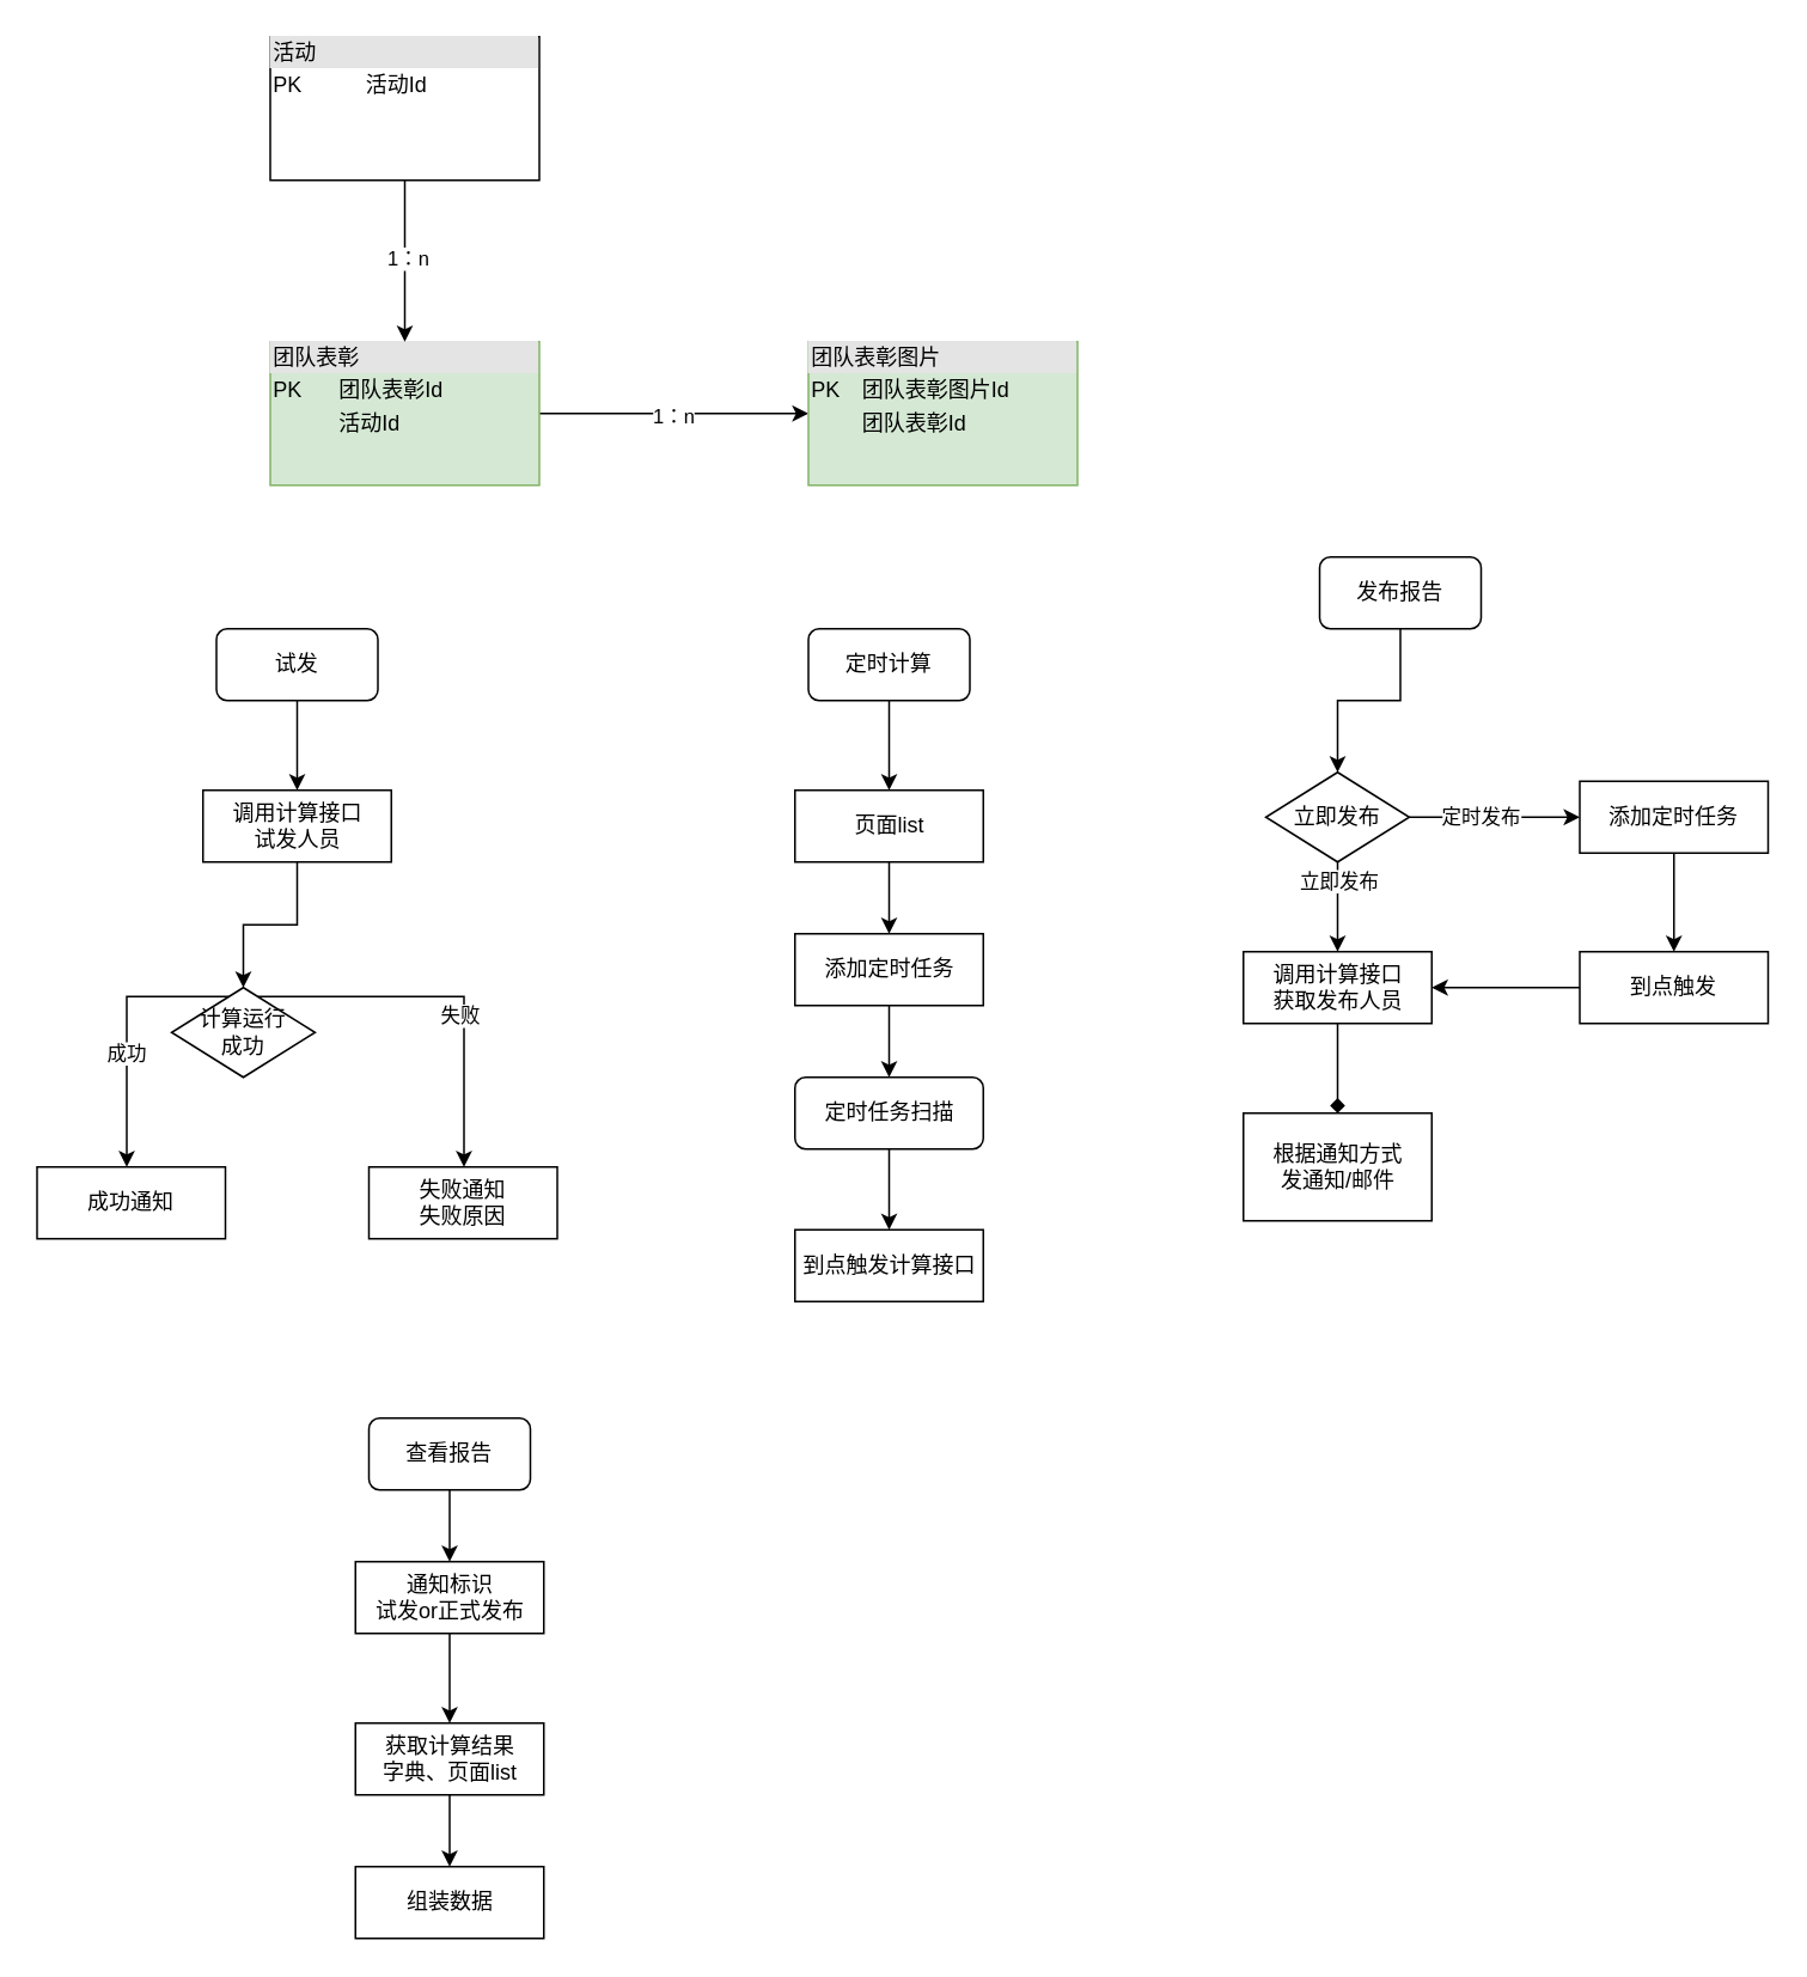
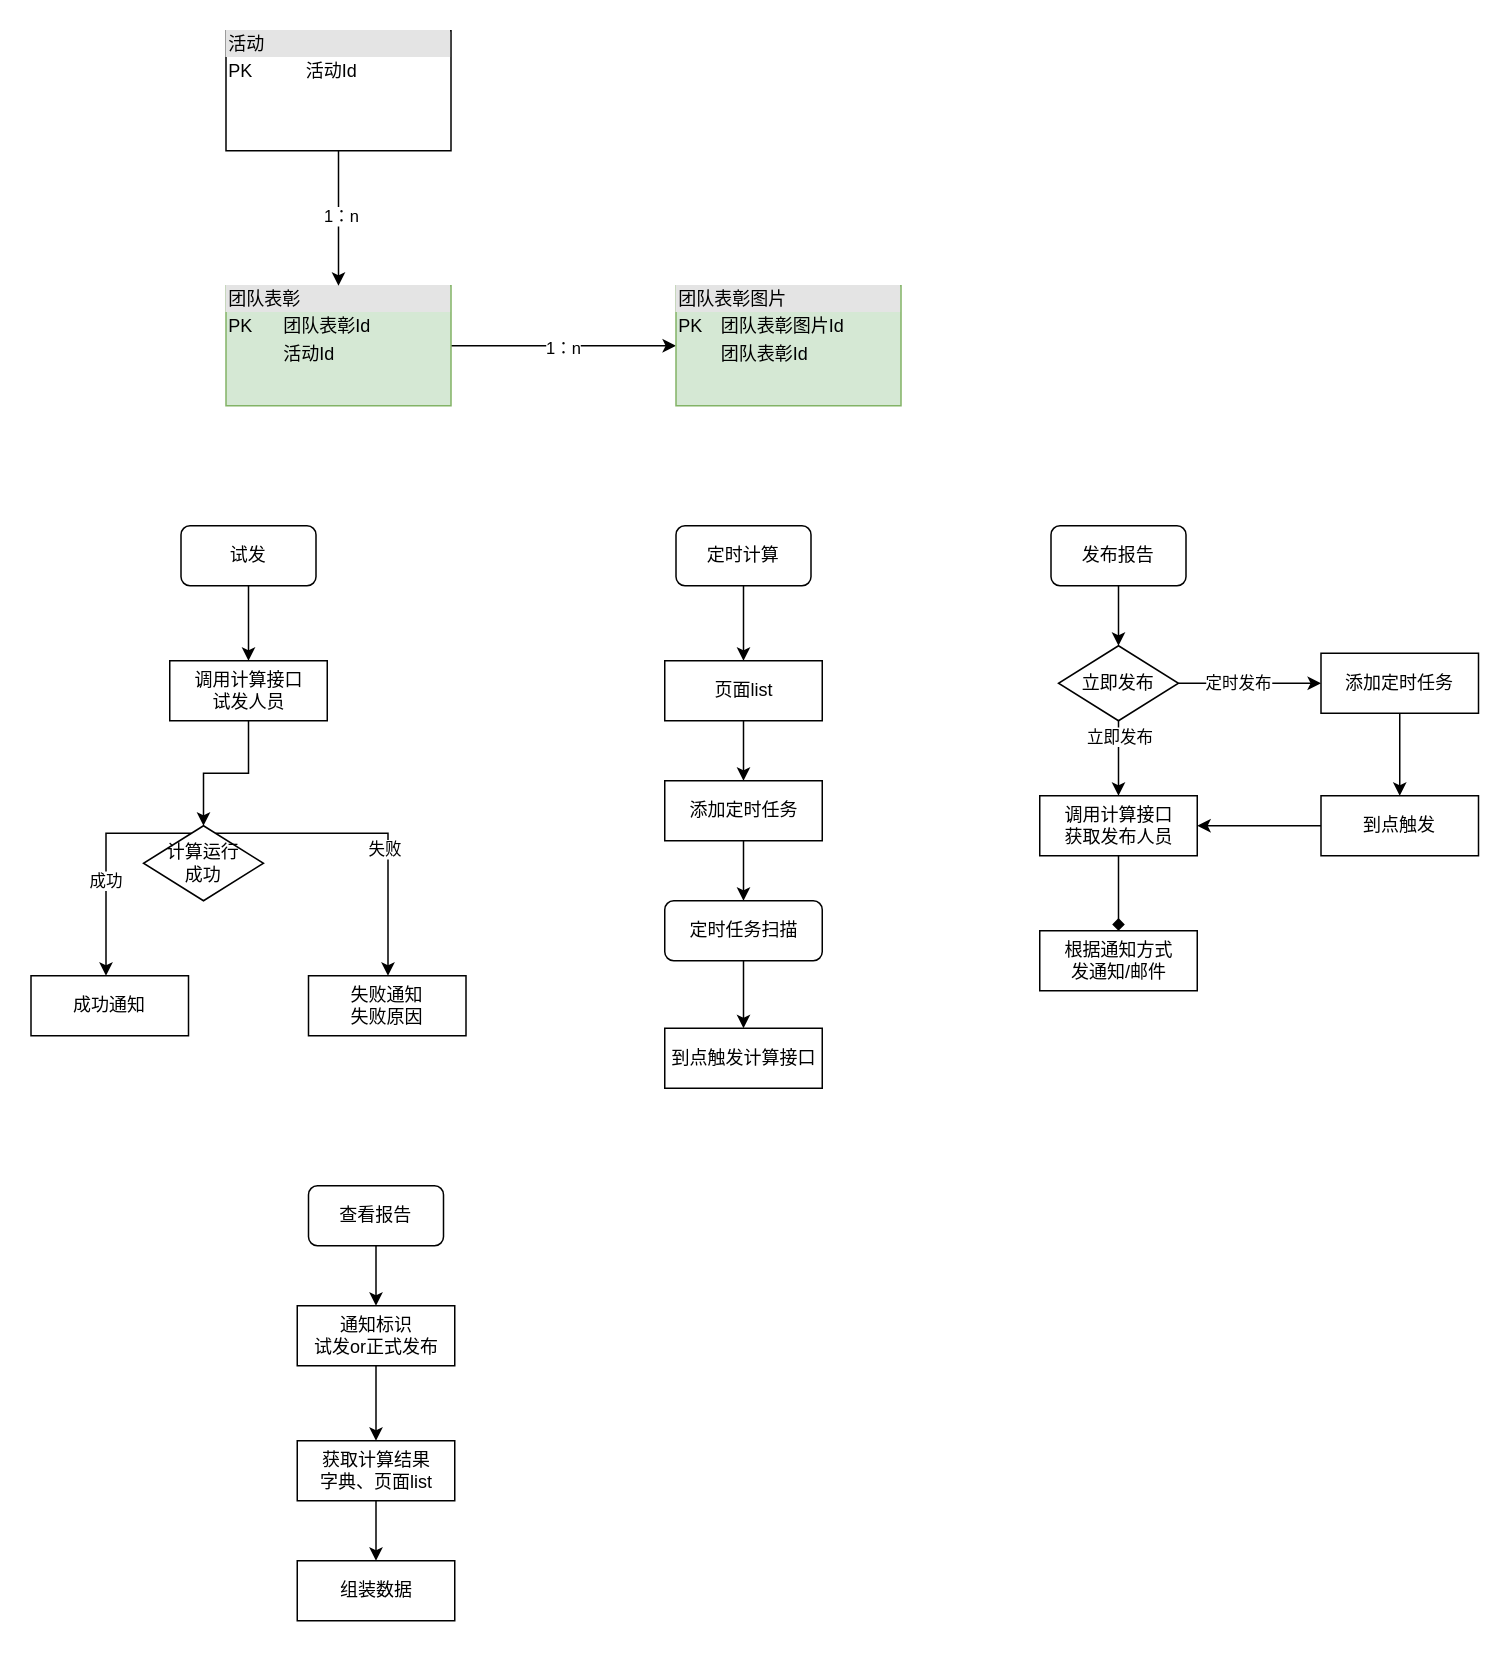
  <mxCell id="0" />
  <mxCell id="1" parent="0" />
  <mxCell id="2" style="edgeStyle=orthogonalEdgeStyle;rounded=0;orthogonalLoop=1;jettySize=auto;html=1;entryX=0;entryY=0.5;entryDx=0;entryDy=0;" parent="1" source="4" target="5" edge="1"><mxGeometry relative="1" as="geometry" /></mxCell>
  <mxCell id="3" value="1：n" style="edgeLabel;html=1;align=center;verticalAlign=middle;resizable=0;points=[];" parent="2" vertex="1" connectable="0"><mxGeometry x="-0.016" y="-1" relative="1" as="geometry"><mxPoint as="offset" /></mxGeometry></mxCell>
  <mxCell id="4" value="&lt;div style=&quot;box-sizing:border-box;width:100%;background:#e4e4e4;padding:2px;&quot;&gt;团队表彰&lt;/div&gt;&lt;table style=&quot;width:100%;font-size:1em;&quot; cellpadding=&quot;2&quot; cellspacing=&quot;0&quot;&gt;&lt;tbody&gt;&lt;tr&gt;&lt;td&gt;PK&lt;/td&gt;&lt;td&gt;团队表彰Id&lt;/td&gt;&lt;/tr&gt;&lt;tr&gt;&lt;td&gt;&lt;/td&gt;&lt;td&gt;活动Id&lt;/td&gt;&lt;/tr&gt;&lt;tr&gt;&lt;td&gt;&lt;/td&gt;&lt;td&gt;&lt;br&gt;&lt;/td&gt;&lt;/tr&gt;&lt;/tbody&gt;&lt;/table&gt;" style="verticalAlign=top;align=left;overflow=fill;html=1;whiteSpace=wrap;fillColor=#d5e8d4;strokeColor=#82b366;" parent="1" vertex="1"><mxGeometry x="150" y="190" width="150" height="80" as="geometry" /></mxCell>
  <mxCell id="5" value="&lt;div style=&quot;box-sizing:border-box;width:100%;background:#e4e4e4;padding:2px;&quot;&gt;团队表彰图片&lt;/div&gt;&lt;table style=&quot;width:100%;font-size:1em;&quot; cellpadding=&quot;2&quot; cellspacing=&quot;0&quot;&gt;&lt;tbody&gt;&lt;tr&gt;&lt;td&gt;PK&lt;/td&gt;&lt;td&gt;团队表彰图片Id&lt;/td&gt;&lt;/tr&gt;&lt;tr&gt;&lt;td&gt;&lt;/td&gt;&lt;td&gt;团队表彰Id&lt;/td&gt;&lt;/tr&gt;&lt;tr&gt;&lt;td&gt;&lt;/td&gt;&lt;td&gt;&lt;br&gt;&lt;/td&gt;&lt;/tr&gt;&lt;/tbody&gt;&lt;/table&gt;" style="verticalAlign=top;align=left;overflow=fill;html=1;whiteSpace=wrap;fillColor=#d5e8d4;strokeColor=#82b366;" parent="1" vertex="1"><mxGeometry x="450" y="190" width="150" height="80" as="geometry" /></mxCell>
  <mxCell id="6" style="edgeStyle=orthogonalEdgeStyle;rounded=0;orthogonalLoop=1;jettySize=auto;html=1;" parent="1" source="8" target="4" edge="1"><mxGeometry relative="1" as="geometry" /></mxCell>
  <mxCell id="7" value="1：n" style="edgeLabel;html=1;align=center;verticalAlign=middle;resizable=0;points=[];" parent="6" vertex="1" connectable="0"><mxGeometry x="-0.049" y="1" relative="1" as="geometry"><mxPoint as="offset" /></mxGeometry></mxCell>
  <mxCell id="8" value="&lt;div style=&quot;box-sizing:border-box;width:100%;background:#e4e4e4;padding:2px;&quot;&gt;活动&lt;/div&gt;&lt;table style=&quot;width:100%;font-size:1em;&quot; cellpadding=&quot;2&quot; cellspacing=&quot;0&quot;&gt;&lt;tbody&gt;&lt;tr&gt;&lt;td&gt;PK&lt;/td&gt;&lt;td&gt;活动Id&lt;/td&gt;&lt;/tr&gt;&lt;tr&gt;&lt;td&gt;&lt;/td&gt;&lt;td&gt;&lt;br&gt;&lt;/td&gt;&lt;/tr&gt;&lt;tr&gt;&lt;td&gt;&lt;/td&gt;&lt;td&gt;&lt;br&gt;&lt;/td&gt;&lt;/tr&gt;&lt;/tbody&gt;&lt;/table&gt;" style="verticalAlign=top;align=left;overflow=fill;html=1;whiteSpace=wrap;" parent="1" vertex="1"><mxGeometry x="150" y="20" width="150" height="80" as="geometry" /></mxCell>
  <mxCell id="9" value="" style="edgeStyle=orthogonalEdgeStyle;rounded=0;orthogonalLoop=1;jettySize=auto;html=1;" edge="1" parent="1" source="10" target="12"><mxGeometry relative="1" as="geometry" /></mxCell>
  <mxCell id="10" value="试发" style="rounded=1;whiteSpace=wrap;html=1;" vertex="1" parent="1"><mxGeometry x="120" y="350" width="90" height="40" as="geometry" /></mxCell>
  <mxCell id="11" value="" style="edgeStyle=orthogonalEdgeStyle;rounded=0;orthogonalLoop=1;jettySize=auto;html=1;" edge="1" parent="1" source="12" target="17"><mxGeometry relative="1" as="geometry" /></mxCell>
  <mxCell id="12" value="调用计算接口&lt;br&gt;试发人员" style="rounded=0;whiteSpace=wrap;html=1;" vertex="1" parent="1"><mxGeometry x="112.5" y="440" width="105" height="40" as="geometry" /></mxCell>
  <mxCell id="13" style="edgeStyle=orthogonalEdgeStyle;rounded=0;orthogonalLoop=1;jettySize=auto;html=1;" edge="1" parent="1" source="17" target="18"><mxGeometry relative="1" as="geometry"><Array as="points"><mxPoint x="70" y="555" /></Array></mxGeometry></mxCell>
  <mxCell id="14" value="成功" style="edgeLabel;html=1;align=center;verticalAlign=middle;resizable=0;points=[];" vertex="1" connectable="0" parent="13"><mxGeometry x="0.152" y="-1" relative="1" as="geometry"><mxPoint as="offset" /></mxGeometry></mxCell>
  <mxCell id="15" style="edgeStyle=orthogonalEdgeStyle;rounded=0;orthogonalLoop=1;jettySize=auto;html=1;" edge="1" parent="1" source="17" target="19"><mxGeometry relative="1" as="geometry"><Array as="points"><mxPoint x="258" y="555" /></Array></mxGeometry></mxCell>
  <mxCell id="16" value="失败" style="edgeLabel;html=1;align=center;verticalAlign=middle;resizable=0;points=[];" vertex="1" connectable="0" parent="15"><mxGeometry x="0.195" y="-3" relative="1" as="geometry"><mxPoint as="offset" /></mxGeometry></mxCell>
  <mxCell id="17" value="计算运行&lt;br&gt;成功" style="rhombus;whiteSpace=wrap;html=1;" vertex="1" parent="1"><mxGeometry x="95" y="550" width="80" height="50" as="geometry" /></mxCell>
  <mxCell id="18" value="成功通知" style="rounded=0;whiteSpace=wrap;html=1;" vertex="1" parent="1"><mxGeometry x="20" y="650" width="105" height="40" as="geometry" /></mxCell>
  <mxCell id="19" value="失败通知&lt;br&gt;失败原因" style="rounded=0;whiteSpace=wrap;html=1;" vertex="1" parent="1"><mxGeometry x="205" y="650" width="105" height="40" as="geometry" /></mxCell>
  <mxCell id="20" value="" style="edgeStyle=orthogonalEdgeStyle;rounded=0;orthogonalLoop=1;jettySize=auto;html=1;" edge="1" parent="1" source="21" target="23"><mxGeometry relative="1" as="geometry" /></mxCell>
  <mxCell id="21" value="定时计算" style="rounded=1;whiteSpace=wrap;html=1;" vertex="1" parent="1"><mxGeometry x="450" y="350" width="90" height="40" as="geometry" /></mxCell>
  <mxCell id="22" value="" style="edgeStyle=orthogonalEdgeStyle;rounded=0;orthogonalLoop=1;jettySize=auto;html=1;" edge="1" parent="1" source="23" target="28"><mxGeometry relative="1" as="geometry" /></mxCell>
  <mxCell id="23" value="页面list" style="rounded=0;whiteSpace=wrap;html=1;" vertex="1" parent="1"><mxGeometry x="442.5" y="440" width="105" height="40" as="geometry" /></mxCell>
  <mxCell id="24" value="" style="edgeStyle=orthogonalEdgeStyle;rounded=0;orthogonalLoop=1;jettySize=auto;html=1;" edge="1" parent="1" source="25" target="26"><mxGeometry relative="1" as="geometry" /></mxCell>
  <mxCell id="25" value="定时任务扫描" style="whiteSpace=wrap;html=1;rounded=1;" vertex="1" parent="1"><mxGeometry x="442.5" y="600" width="105" height="40" as="geometry" /></mxCell>
  <mxCell id="26" value="到点触发计算接口" style="rounded=0;whiteSpace=wrap;html=1;" vertex="1" parent="1"><mxGeometry x="442.5" y="685" width="105" height="40" as="geometry" /></mxCell>
  <mxCell id="27" value="" style="edgeStyle=orthogonalEdgeStyle;rounded=0;orthogonalLoop=1;jettySize=auto;html=1;" edge="1" parent="1" source="28" target="25"><mxGeometry relative="1" as="geometry" /></mxCell>
  <mxCell id="28" value="添加定时任务" style="rounded=0;whiteSpace=wrap;html=1;" vertex="1" parent="1"><mxGeometry x="442.5" y="520" width="105" height="40" as="geometry" /></mxCell>
  <mxCell id="29" value="" style="edgeStyle=orthogonalEdgeStyle;rounded=0;orthogonalLoop=1;jettySize=auto;html=1;" edge="1" parent="1" source="30" target="37"><mxGeometry relative="1" as="geometry" /></mxCell>
- <mxCell id="30" value="发布报告" style="rounded=1;whiteSpace=wrap;html=1;" vertex="1" parent="1"><mxGeometry x="735" y="310" width="90" height="40" as="geometry" /></mxCell>
+ <mxCell id="30" value="发布报告" style="rounded=1;whiteSpace=wrap;html=1;" vertex="1" parent="1"><mxGeometry x="700" y="350" width="90" height="40" as="geometry" /></mxCell>
  <mxCell id="31" value="" style="edgeStyle=orthogonalEdgeStyle;rounded=0;orthogonalLoop=1;jettySize=auto;html=1;endArrow=diamond;" edge="1" parent="1" source="32" target="38"><mxGeometry relative="1" as="geometry" /></mxCell>
  <mxCell id="32" value="调用计算接口&lt;br&gt;获取发布人员" style="rounded=0;whiteSpace=wrap;html=1;" vertex="1" parent="1"><mxGeometry x="692.5" y="530" width="105" height="40" as="geometry" /></mxCell>
  <mxCell id="33" value="" style="edgeStyle=orthogonalEdgeStyle;rounded=0;orthogonalLoop=1;jettySize=auto;html=1;" edge="1" parent="1" source="37" target="32"><mxGeometry relative="1" as="geometry" /></mxCell>
  <mxCell id="34" value="立即发布" style="edgeLabel;html=1;align=center;verticalAlign=middle;resizable=0;points=[];" vertex="1" connectable="0" parent="33"><mxGeometry x="-0.584" relative="1" as="geometry"><mxPoint as="offset" /></mxGeometry></mxCell>
  <mxCell id="35" value="" style="edgeStyle=orthogonalEdgeStyle;rounded=0;orthogonalLoop=1;jettySize=auto;html=1;" edge="1" parent="1" source="37" target="40"><mxGeometry relative="1" as="geometry" /></mxCell>
  <mxCell id="36" value="定时发布" style="edgeLabel;html=1;align=center;verticalAlign=middle;resizable=0;points=[];" vertex="1" connectable="0" parent="35"><mxGeometry x="-0.183" y="1" relative="1" as="geometry"><mxPoint as="offset" /></mxGeometry></mxCell>
  <mxCell id="37" value="立即发布" style="rhombus;whiteSpace=wrap;html=1;" vertex="1" parent="1"><mxGeometry x="705" y="430" width="80" height="50" as="geometry" /></mxCell>
- <mxCell id="38" value="根据通知方式&lt;br&gt;发通知/邮件" style="rounded=0;whiteSpace=wrap;html=1;" vertex="1" parent="1"><mxGeometry x="692.5" y="620" width="105" height="60" as="geometry" /></mxCell>
+ <mxCell id="38" value="根据通知方式&lt;br&gt;发通知/邮件" style="rounded=0;whiteSpace=wrap;html=1;" vertex="1" parent="1"><mxGeometry x="692.5" y="620" width="105" height="40" as="geometry" /></mxCell>
  <mxCell id="39" value="" style="edgeStyle=orthogonalEdgeStyle;rounded=0;orthogonalLoop=1;jettySize=auto;html=1;" edge="1" parent="1" source="40" target="42"><mxGeometry relative="1" as="geometry" /></mxCell>
  <mxCell id="40" value="添加定时任务" style="rounded=0;whiteSpace=wrap;html=1;" vertex="1" parent="1"><mxGeometry x="880" y="435" width="105" height="40" as="geometry" /></mxCell>
  <mxCell id="41" value="" style="edgeStyle=orthogonalEdgeStyle;rounded=0;orthogonalLoop=1;jettySize=auto;html=1;" edge="1" parent="1" source="42" target="32"><mxGeometry relative="1" as="geometry" /></mxCell>
  <mxCell id="42" value="到点触发" style="rounded=0;whiteSpace=wrap;html=1;" vertex="1" parent="1"><mxGeometry x="880" y="530" width="105" height="40" as="geometry" /></mxCell>
  <mxCell id="43" value="" style="edgeStyle=orthogonalEdgeStyle;rounded=0;orthogonalLoop=1;jettySize=auto;html=1;" edge="1" parent="1" source="44" target="46"><mxGeometry relative="1" as="geometry" /></mxCell>
  <mxCell id="44" value="查看报告" style="rounded=1;whiteSpace=wrap;html=1;" vertex="1" parent="1"><mxGeometry x="205" y="790" width="90" height="40" as="geometry" /></mxCell>
  <mxCell id="45" value="" style="edgeStyle=orthogonalEdgeStyle;rounded=0;orthogonalLoop=1;jettySize=auto;html=1;" edge="1" parent="1" source="46" target="48"><mxGeometry relative="1" as="geometry" /></mxCell>
  <mxCell id="46" value="通知标识&lt;br&gt;试发or正式发布" style="rounded=0;whiteSpace=wrap;html=1;" vertex="1" parent="1"><mxGeometry x="197.5" y="870" width="105" height="40" as="geometry" /></mxCell>
  <mxCell id="47" value="" style="edgeStyle=orthogonalEdgeStyle;rounded=0;orthogonalLoop=1;jettySize=auto;html=1;" edge="1" parent="1" source="48" target="49"><mxGeometry relative="1" as="geometry" /></mxCell>
  <mxCell id="48" value="获取计算结果&lt;br&gt;字典、页面list" style="rounded=0;whiteSpace=wrap;html=1;" vertex="1" parent="1"><mxGeometry x="197.5" y="960" width="105" height="40" as="geometry" /></mxCell>
  <mxCell id="49" value="组装数据" style="rounded=0;whiteSpace=wrap;html=1;" vertex="1" parent="1"><mxGeometry x="197.5" y="1040" width="105" height="40" as="geometry" /></mxCell>
